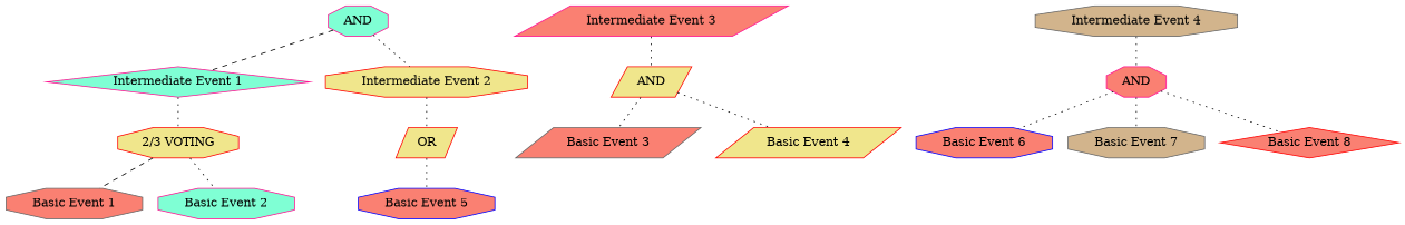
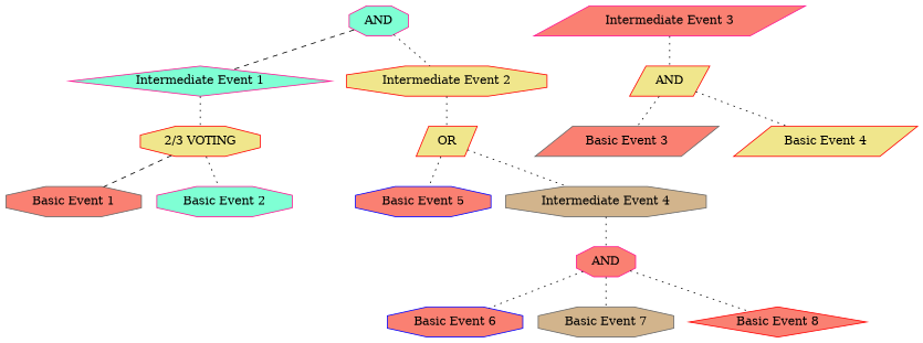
  graph {
    node [color=red fillcolor=salmon shape=octagon style=filled]
    edge [style=dotted]
    n1 [color=deeppink fillcolor=aquamarine label=AND]
    "Intermediate Event 1" [color=deeppink fillcolor=aquamarine shape=diamond]
    "Intermediate Event 2" [fillcolor=khaki]
    n4 [fillcolor=khaki label="2/3 VOTING"]
    n5 [fillcolor=khaki label=OR shape=parallelogram]
    "Basic Event 1" [color=gray40]
    "Basic Event 2" [color=deeppink fillcolor=aquamarine]
    "Intermediate Event 3" [color=deeppink shape=parallelogram]
    n9 [fillcolor=khaki label=AND shape=parallelogram]
    "Basic Event 3" [color=gray40 shape=parallelogram]
    "Basic Event 4" [fillcolor=khaki shape=parallelogram]
    "Basic Event 5" [color=blue]
    "Intermediate Event 4" [color=gray40 fillcolor=tan]
    n14 [color=deeppink label=AND]
    "Basic Event 6" [color=blue]
    "Basic Event 7" [color=gray40 fillcolor=tan]
    "Basic Event 8" [shape=diamond]
    n1 -- "Intermediate Event 1" [style=dashed]
    n1 -- "Intermediate Event 2"
    "Intermediate Event 1" -- n4
    "Intermediate Event 2" -- n5
    n4 -- "Basic Event 1" [style=dashed]
    n4 -- "Basic Event 2"
    n5 -- "Basic Event 5"
+   n5 -- "Intermediate Event 4"
    "Intermediate Event 3" -- n9
    n9 -- "Basic Event 3"
    n9 -- "Basic Event 4"
    "Intermediate Event 4" -- n14
    n14 -- "Basic Event 6"
    n14 -- "Basic Event 7"
    n14 -- "Basic Event 8"
  }
